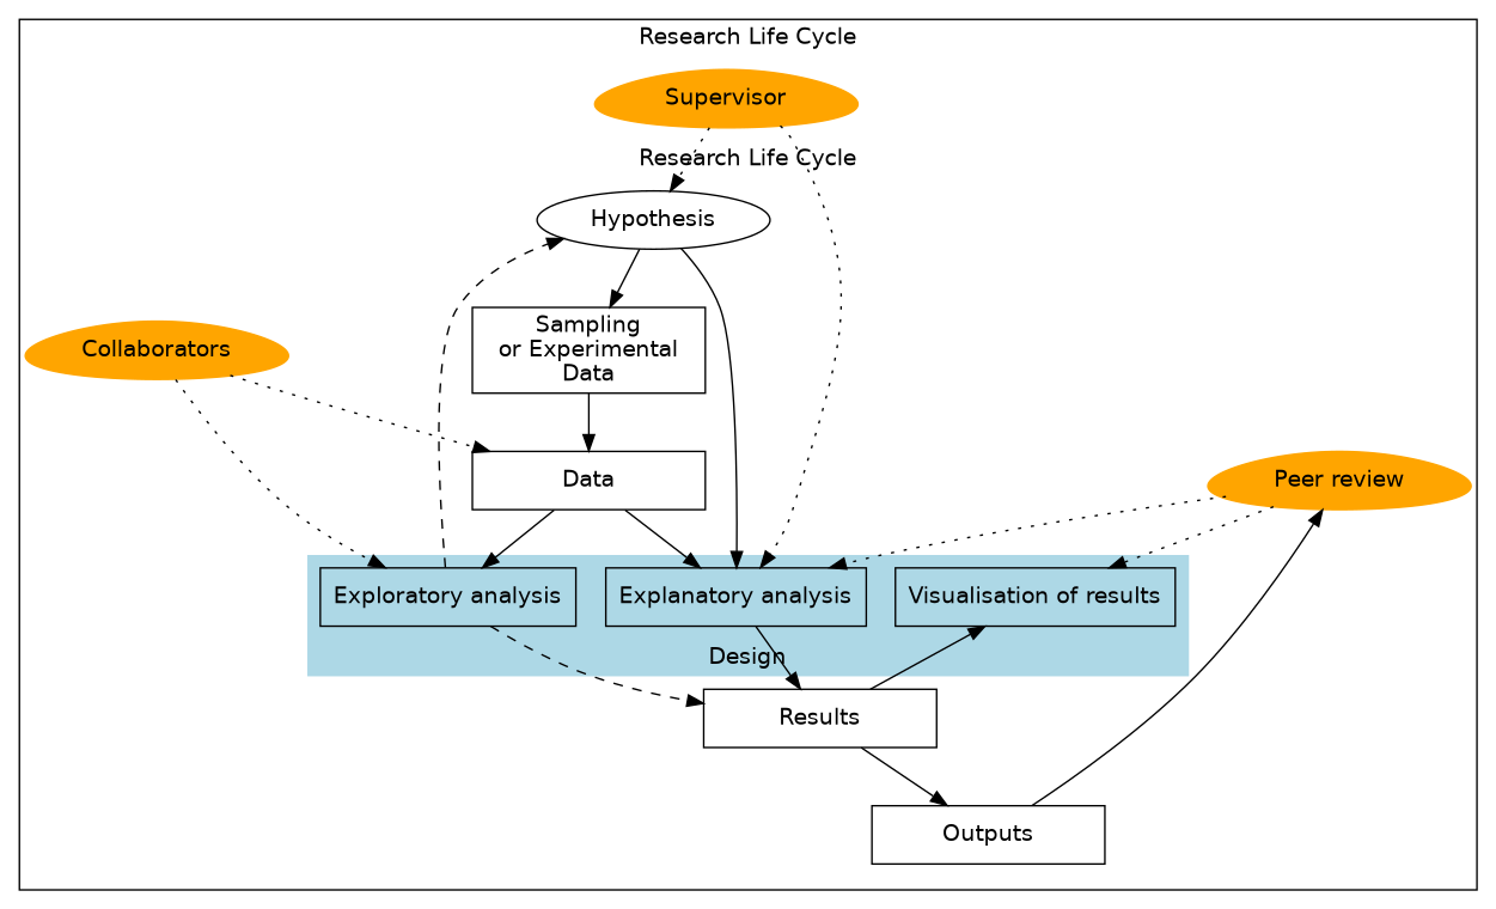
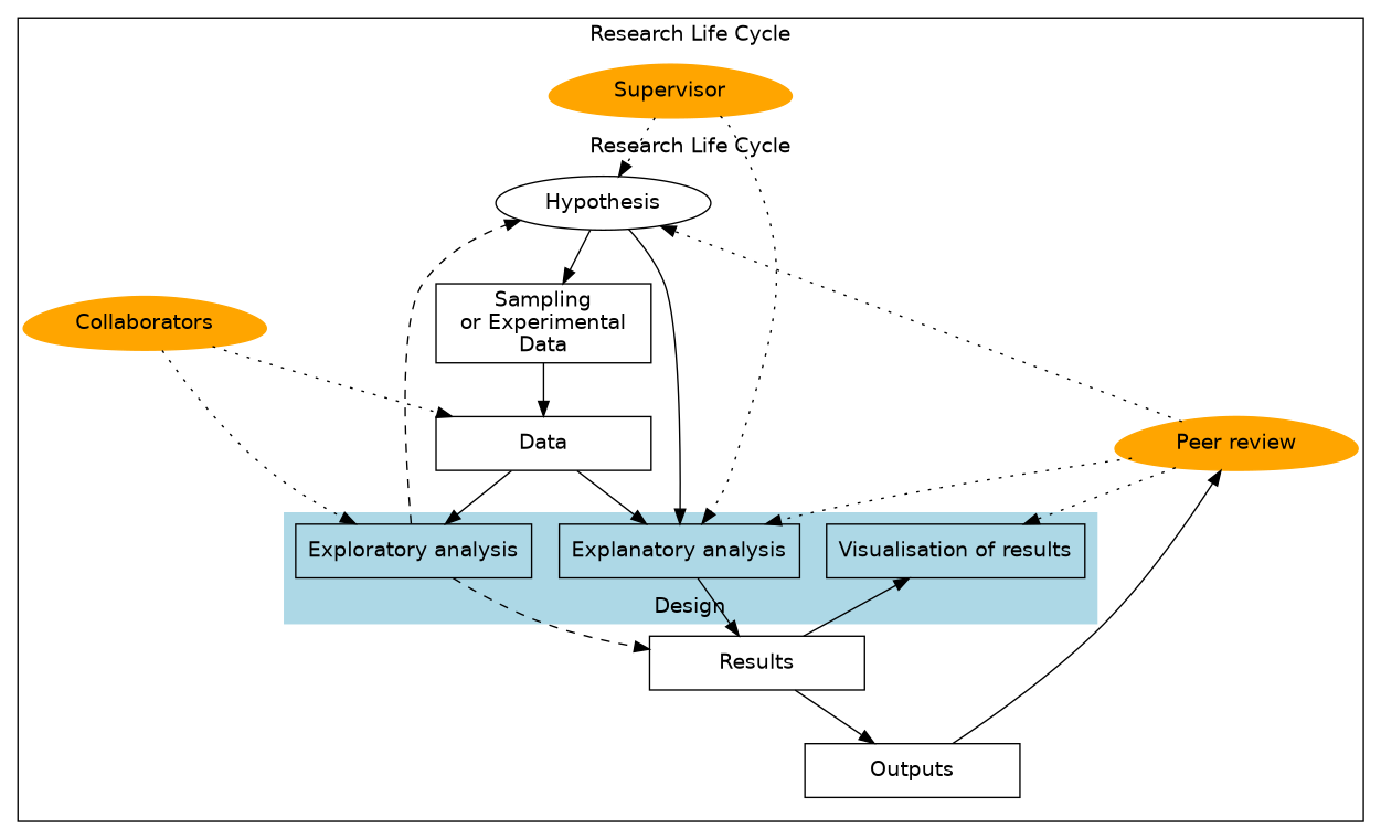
  digraph {
    fontname="DejaVu Sans"
    node [fontname="DejaVu Sans" shape=box]
    edge [fontname="DejaVu Sans"]
    n1 [color=orange label="Peer review" shape=egg style=filled width=2]
    n2 [color=orange label=Supervisor shape=egg style=filled width=2]
    n3 [color=orange label=Collaborators shape=egg style=filled width=2]
    n4 [label="Exploratory analysis" width=2]
    n5 [label="Explanatory analysis" width=2]
    n6 [label="Visualisation of results" width=2]
    n7 [label=Hypothesis shape=ellipse width=2]
    n8 [label="Sampling\nor Experimental\nData" width=2]
    n9 [label=Data width=2]
    n10 [label=Results width=2]
    n11 [label=Outputs width=2]
    subgraph cluster_1 {
      label="Research Life Cycle"
      subgraph sub_2 {
        label="Research Life Cycle"
        n1
        n2
        n3
      }
      subgraph cluster_3 {
        label="Research Life Cycle"
        pencolor=transparent
        n7
        n8
        n9
        n10
        n11
        subgraph cluster_4 {
          bgcolor=lightblue
          label=Design
          labelloc=b
          pencolor=transparent
          n4
          n5
          n6
        }
      }
    }
    n1 -> n5 [style=dotted]
    n1 -> n6 [style=dotted]
+   n1 -> n7 [style=dotted]
    n2 -> n5 [style=dotted]
    n2 -> n7 [style=dotted]
    n3 -> n4 [style=dotted]
    n3 -> n9 [style=dotted]
    n4 -> n7 [style=dashed]
    n4 -> n10 [style=dashed]
    n5 -> n10
    n7 -> n5
    n7 -> n8
    n8 -> n9
    n9 -> n4
    n9 -> n5
    n10 -> n6
    n10 -> n11
    n11 -> n1
  }
